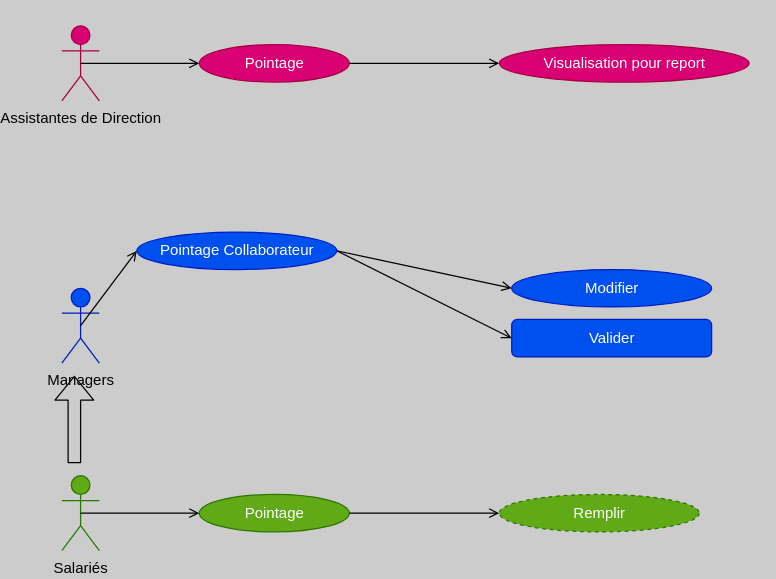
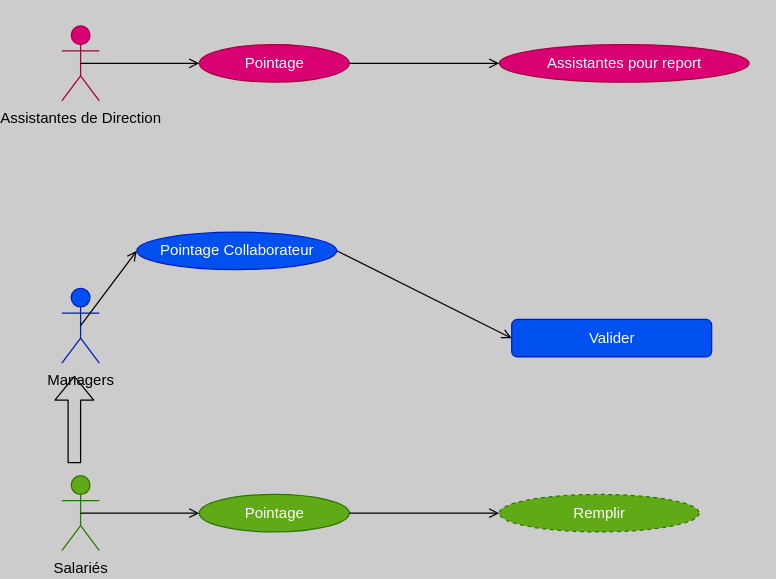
  <mxCell id="0" />
  <mxCell id="1" parent="0" />
  <mxCell id="2" value="&lt;font color=&quot;#000000&quot;&gt;Salariés&lt;/font&gt;" style="shape=umlActor;verticalLabelPosition=bottom;verticalAlign=top;html=1;fillColor=#60a917;fontColor=#ffffff;strokeColor=#2D7600;" vertex="1" parent="1"><mxGeometry x="20" y="380" width="30" height="60" as="geometry" /></mxCell>
  <mxCell id="3" value="&lt;font color=&quot;#000000&quot;&gt;Managers&lt;/font&gt;" style="shape=umlActor;verticalLabelPosition=bottom;verticalAlign=top;html=1;fillColor=#0050ef;fontColor=#ffffff;strokeColor=#001DBC;" vertex="1" parent="1"><mxGeometry x="20" y="230" width="30" height="60" as="geometry" /></mxCell>
  <mxCell id="4" value="&lt;font color=&quot;#000000&quot;&gt;Assistantes de Direction&lt;/font&gt;" style="shape=umlActor;verticalLabelPosition=bottom;verticalAlign=top;html=1;fillColor=#d80073;fontColor=#ffffff;strokeColor=#A50040;" vertex="1" parent="1"><mxGeometry x="20" y="20" width="30" height="60" as="geometry" /></mxCell>
  <mxCell id="5" value="Pointage" style="ellipse;html=1;fillColor=#60a917;fontColor=#ffffff;strokeColor=#2D7600;" vertex="1" parent="1"><mxGeometry x="130" y="395" width="120" height="30" as="geometry" /></mxCell>
  <mxCell id="6" value="" style="endArrow=open;html=1;rounded=0;align=center;verticalAlign=top;endFill=0;labelBackgroundColor=none;endSize=6;exitX=0.5;exitY=0.5;exitDx=0;exitDy=0;exitPerimeter=0;strokeColor=#000000;" edge="1" target="5" parent="1" source="2"><mxGeometry relative="1" as="geometry"><mxPoint x="90" y="410" as="sourcePoint" /></mxGeometry></mxCell>
  <mxCell id="7" value="Remplir" style="ellipse;html=1;fillColor=#60a917;fontColor=#ffffff;strokeColor=#2D7600;dashed=1;" vertex="1" parent="1"><mxGeometry x="370" y="395" width="160" height="30" as="geometry" /></mxCell>
  <mxCell id="8" value="" style="endArrow=open;html=1;rounded=0;align=center;verticalAlign=top;endFill=0;labelBackgroundColor=none;endSize=6;exitX=1;exitY=0.5;exitDx=0;exitDy=0;strokeColor=#000000;" edge="1" target="7" parent="1" source="5"><mxGeometry relative="1" as="geometry"><mxPoint x="340" y="410" as="sourcePoint" /></mxGeometry></mxCell>
  <mxCell id="9" value="" style="endArrow=open;html=1;rounded=0;align=center;verticalAlign=top;endFill=0;labelBackgroundColor=none;endSize=6;exitX=0.5;exitY=0.5;exitDx=0;exitDy=0;exitPerimeter=0;entryX=0;entryY=0.5;entryDx=0;entryDy=0;strokeColor=#000000;" edge="1" parent="1" source="3" target="14"><mxGeometry relative="1" as="geometry"><mxPoint x="70" y="330" as="sourcePoint" /><mxPoint x="190" y="330" as="targetPoint" /></mxGeometry></mxCell>
  <mxCell id="10" value="" style="endArrow=open;html=1;rounded=0;align=center;verticalAlign=top;endFill=0;labelBackgroundColor=none;endSize=6;exitX=1;exitY=0.5;exitDx=0;exitDy=0;entryX=0;entryY=0.5;entryDx=0;entryDy=0;strokeColor=#000000;" edge="1" parent="1" source="14" target="11"><mxGeometry relative="1" as="geometry"><mxPoint x="250" y="330" as="sourcePoint" /><mxPoint x="370" y="330" as="targetPoint" /></mxGeometry></mxCell>
  <mxCell id="11" value="Valider" style="html=1;fillColor=#0050ef;fontColor=#ffffff;strokeColor=#001DBC;rounded=1;" vertex="1" parent="1"><mxGeometry x="380" y="255" width="160" height="30" as="geometry" /></mxCell>
- <mxCell id="12" value="Modifier" style="ellipse;html=1;fillColor=#0050ef;fontColor=#ffffff;strokeColor=#001DBC;" vertex="1" parent="1"><mxGeometry x="380" y="215" width="160" height="30" as="geometry" /></mxCell>
- <mxCell id="13" value="" style="endArrow=open;html=1;rounded=0;align=center;verticalAlign=top;endFill=0;labelBackgroundColor=none;endSize=6;exitX=1;exitY=0.5;exitDx=0;exitDy=0;entryX=0;entryY=0.5;entryDx=0;entryDy=0;strokeColor=#000000;" edge="1" parent="1" source="14" target="12"><mxGeometry relative="1" as="geometry"><mxPoint x="260" y="420" as="sourcePoint" /><mxPoint x="380" y="365" as="targetPoint" /></mxGeometry></mxCell>
  <mxCell id="14" value="Pointage Collaborateur" style="ellipse;html=1;fillColor=#0050ef;fontColor=#ffffff;strokeColor=#001DBC;" vertex="1" parent="1"><mxGeometry x="80" y="185" width="160" height="30" as="geometry" /></mxCell>
  <mxCell id="15" value="" style="shape=flexArrow;endArrow=classic;html=1;strokeColor=#000000;" edge="1" parent="1"><mxGeometry width="50" height="50" relative="1" as="geometry"><mxPoint x="30" y="370" as="sourcePoint" /><mxPoint x="30" y="300" as="targetPoint" /></mxGeometry></mxCell>
  <mxCell id="16" value="Pointage" style="ellipse;html=1;fillColor=#d80073;fontColor=#ffffff;strokeColor=#A50040;" vertex="1" parent="1"><mxGeometry x="130" y="35" width="120" height="30" as="geometry" /></mxCell>
  <mxCell id="17" value="" style="endArrow=open;html=1;rounded=0;align=center;verticalAlign=top;endFill=0;labelBackgroundColor=none;endSize=6;exitX=0.5;exitY=0.5;exitDx=0;exitDy=0;exitPerimeter=0;entryX=0;entryY=0.5;entryDx=0;entryDy=0;strokeColor=#000000;" edge="1" parent="1" source="4" target="16"><mxGeometry relative="1" as="geometry"><mxPoint x="110" y="90" as="sourcePoint" /><mxPoint x="110" y="0" as="targetPoint" /></mxGeometry></mxCell>
- <mxCell id="18" value="Visualisation pour report" style="ellipse;html=1;fillColor=#d80073;fontColor=#ffffff;strokeColor=#A50040;" vertex="1" parent="1"><mxGeometry x="370" y="35" width="200" height="30" as="geometry" /></mxCell>
+ <mxCell id="18" value="Assistantes pour report" style="ellipse;html=1;fillColor=#d80073;fontColor=#ffffff;strokeColor=#A50040;" vertex="1" parent="1"><mxGeometry x="370" y="35" width="200" height="30" as="geometry" /></mxCell>
  <mxCell id="19" value="" style="endArrow=open;html=1;rounded=0;align=center;verticalAlign=top;endFill=0;labelBackgroundColor=none;endSize=6;exitX=1;exitY=0.5;exitDx=0;exitDy=0;strokeColor=#000000;" edge="1" target="18" parent="1" source="16"><mxGeometry relative="1" as="geometry"><mxPoint x="330" y="50" as="sourcePoint" /></mxGeometry></mxCell>
